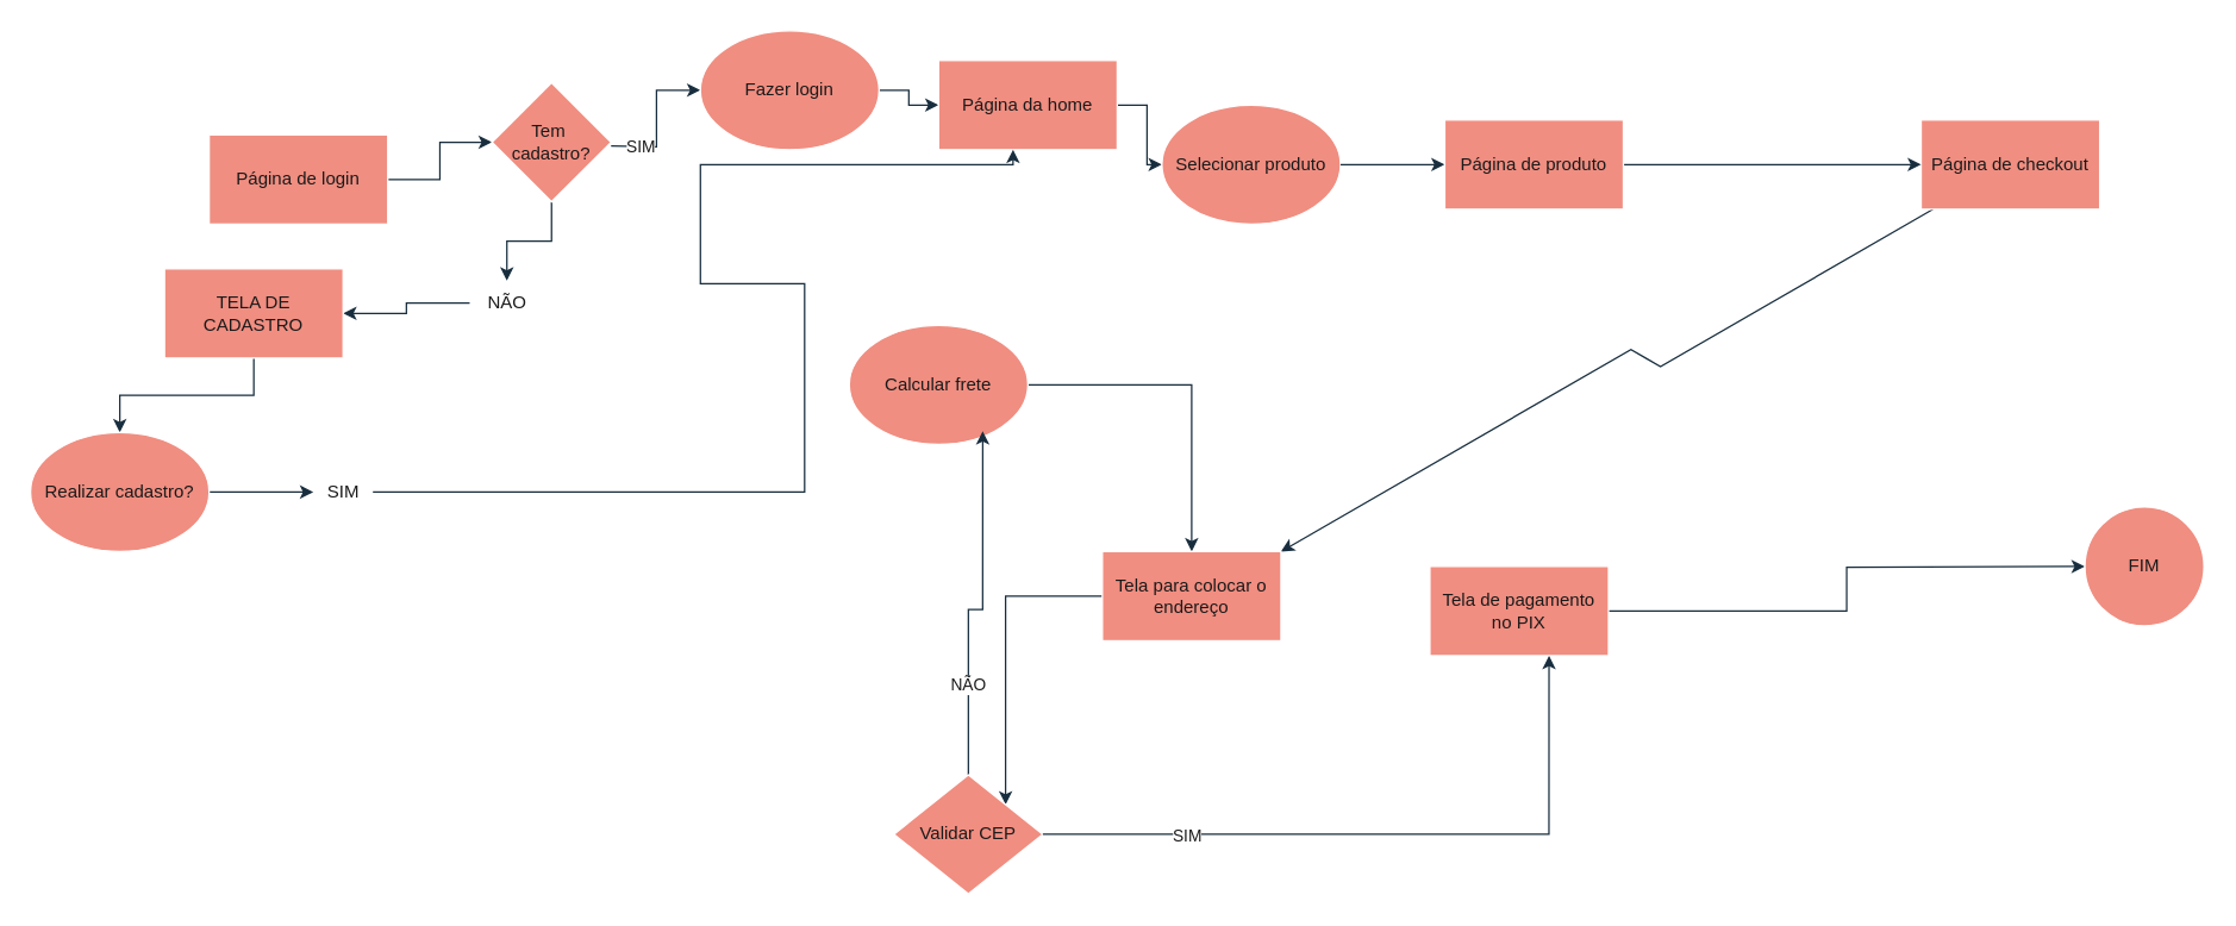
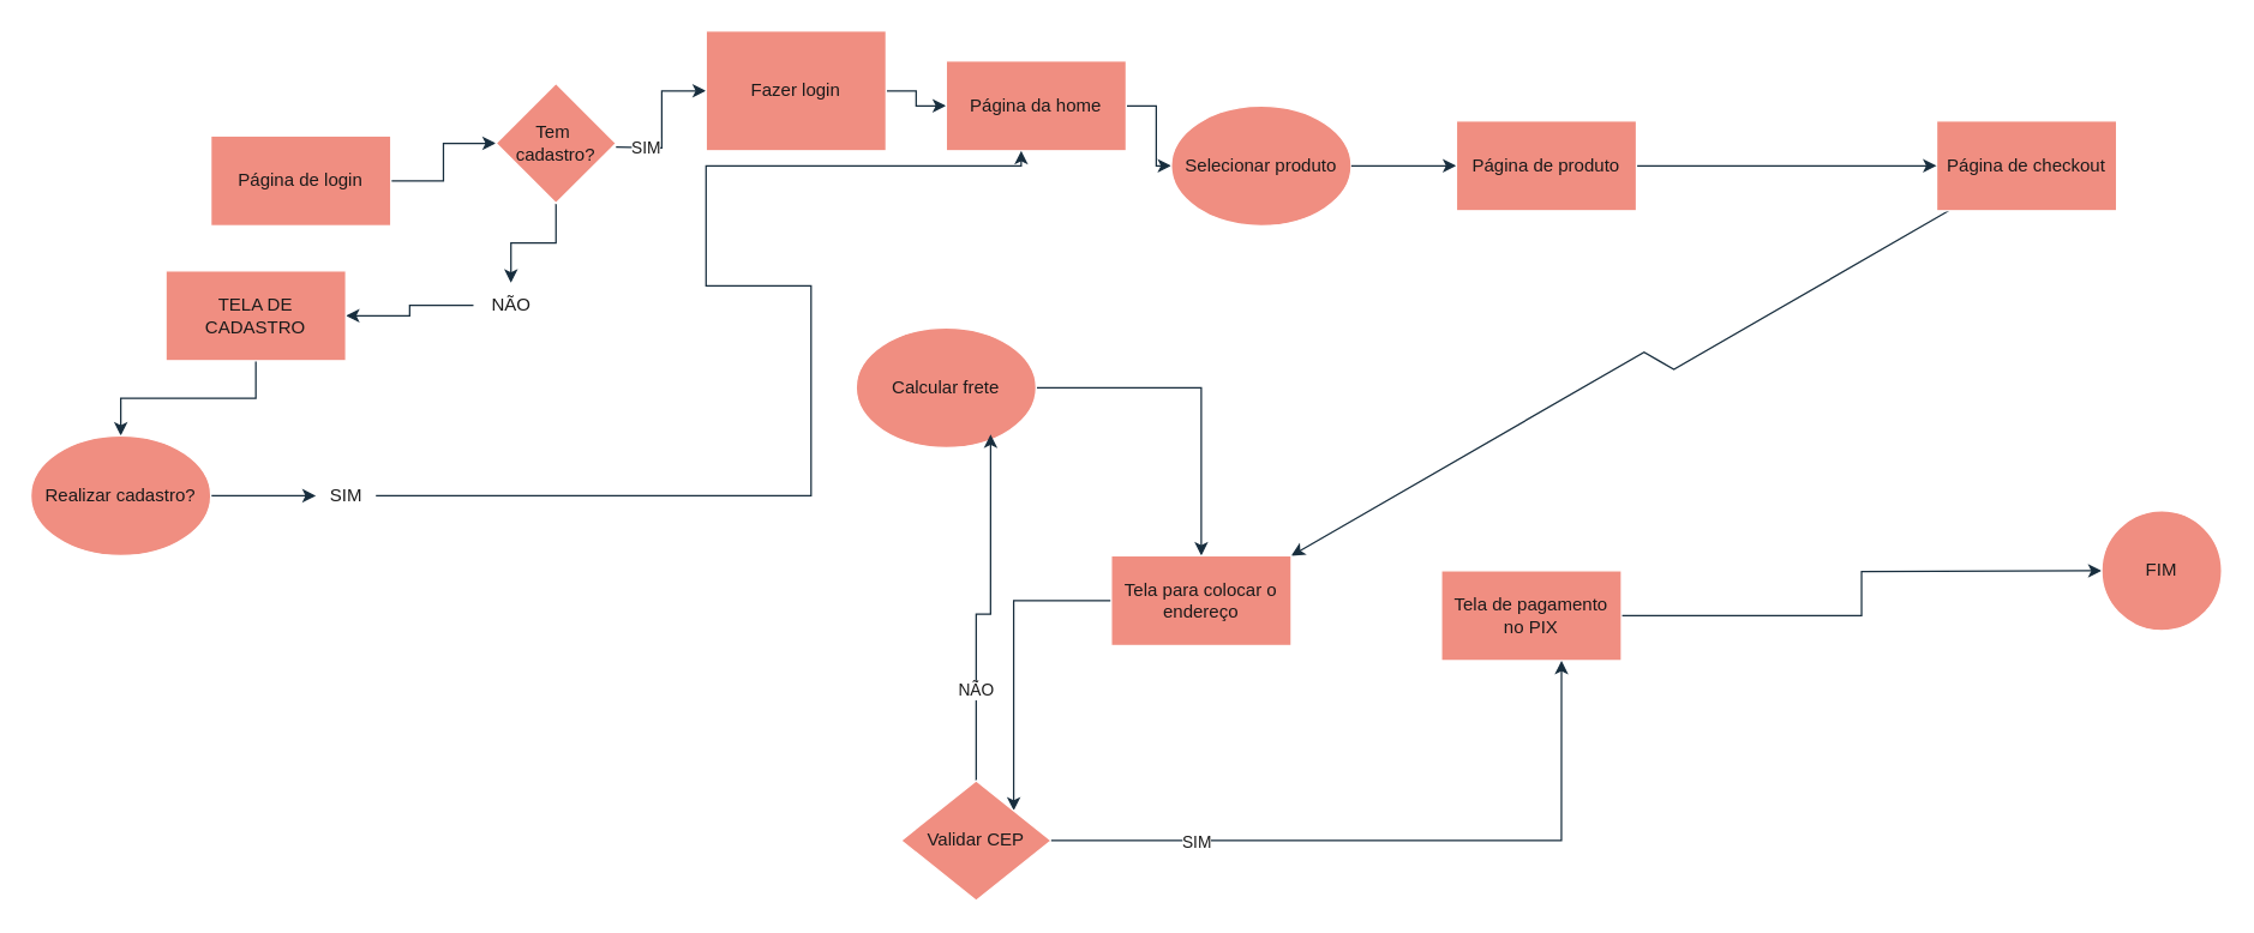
  <mxCell id="0" />
  <mxCell id="1" parent="0" />
  <mxCell id="2" value="" style="edgeStyle=orthogonalEdgeStyle;rounded=0;orthogonalLoop=1;jettySize=auto;html=1;labelBackgroundColor=none;strokeColor=#182E3E;fontColor=default;" edge="1" parent="1" source="3" target="5"><mxGeometry relative="1" as="geometry" /></mxCell>
  <mxCell id="3" value="Página de login" style="rounded=0;whiteSpace=wrap;html=1;labelBackgroundColor=none;fillColor=#F08E81;strokeColor=#FFFFFF;fontColor=#1A1A1A;" vertex="1" parent="1"><mxGeometry x="140" y="90" width="120" height="60" as="geometry" /></mxCell>
  <mxCell id="4" value="" style="edgeStyle=orthogonalEdgeStyle;rounded=0;orthogonalLoop=1;jettySize=auto;html=1;labelBackgroundColor=none;strokeColor=#182E3E;fontColor=default;" edge="1" parent="1" source="5" target="7"><mxGeometry relative="1" as="geometry" /></mxCell>
  <mxCell id="5" value="Tem&amp;nbsp;&lt;div&gt;cadastro?&lt;/div&gt;" style="rhombus;whiteSpace=wrap;html=1;labelBackgroundColor=none;fillColor=#F08E81;strokeColor=#FFFFFF;fontColor=#1A1A1A;" vertex="1" parent="1"><mxGeometry x="330" y="55" width="80" height="80" as="geometry" /></mxCell>
  <mxCell id="6" value="" style="edgeStyle=orthogonalEdgeStyle;rounded=0;orthogonalLoop=1;jettySize=auto;html=1;labelBackgroundColor=none;strokeColor=#182E3E;fontColor=default;" edge="1" parent="1" source="7" target="10"><mxGeometry relative="1" as="geometry" /></mxCell>
  <mxCell id="7" value="NÃO" style="text;html=1;align=center;verticalAlign=middle;resizable=0;points=[];autosize=1;strokeColor=none;fillColor=none;labelBackgroundColor=none;fontColor=#1A1A1A;" vertex="1" parent="1"><mxGeometry x="315" y="188" width="50" height="30" as="geometry" /></mxCell>
  <mxCell id="8" value="" style="edgeStyle=orthogonalEdgeStyle;rounded=0;orthogonalLoop=1;jettySize=auto;html=1;labelBackgroundColor=none;strokeColor=#182E3E;fontColor=default;entryX=0;entryY=0.5;entryDx=0;entryDy=0;" edge="1" parent="1" source="36" target="12"><mxGeometry relative="1" as="geometry"><mxPoint x="410" y="97.5" as="sourcePoint" /><mxPoint x="460" y="122.5" as="targetPoint" /></mxGeometry></mxCell>
  <mxCell id="9" value="" style="edgeStyle=orthogonalEdgeStyle;rounded=0;orthogonalLoop=1;jettySize=auto;html=1;labelBackgroundColor=none;strokeColor=#182E3E;fontColor=default;" edge="1" parent="1" source="10" target="23"><mxGeometry relative="1" as="geometry" /></mxCell>
  <mxCell id="10" value="TELA DE CADASTRO" style="rounded=0;whiteSpace=wrap;html=1;labelBackgroundColor=none;fillColor=#F08E81;strokeColor=#FFFFFF;fontColor=#1A1A1A;" vertex="1" parent="1"><mxGeometry x="110" y="180" width="120" height="60" as="geometry" /></mxCell>
  <mxCell id="11" value="" style="edgeStyle=orthogonalEdgeStyle;rounded=0;orthogonalLoop=1;jettySize=auto;html=1;labelBackgroundColor=none;strokeColor=#182E3E;fontColor=default;" edge="1" parent="1" source="12" target="13"><mxGeometry relative="1" as="geometry" /></mxCell>
  <mxCell id="12" value="Página da home" style="rounded=0;whiteSpace=wrap;html=1;labelBackgroundColor=none;fillColor=#F08E81;strokeColor=#FFFFFF;fontColor=#1A1A1A;" vertex="1" parent="1"><mxGeometry x="630" y="40" width="120" height="60" as="geometry" /></mxCell>
  <mxCell id="13" value="Selecionar produto" style="ellipse;whiteSpace=wrap;html=1;labelBackgroundColor=none;fillColor=#F08E81;strokeColor=#FFFFFF;fontColor=#1A1A1A;" vertex="1" parent="1"><mxGeometry x="780" y="70" width="120" height="80" as="geometry" /></mxCell>
  <mxCell id="14" style="edgeStyle=isometricEdgeStyle;rounded=0;orthogonalLoop=1;jettySize=auto;html=1;labelBackgroundColor=none;strokeColor=#182E3E;fontColor=default;entryX=1;entryY=0;entryDx=0;entryDy=0;" edge="1" parent="1" source="15" target="19"><mxGeometry relative="1" as="geometry"><mxPoint x="850" y="360" as="targetPoint" /></mxGeometry></mxCell>
  <mxCell id="15" value="Página de checkout" style="rounded=0;whiteSpace=wrap;html=1;labelBackgroundColor=none;fillColor=#F08E81;strokeColor=#FFFFFF;fontColor=#1A1A1A;" vertex="1" parent="1"><mxGeometry x="1290" y="80" width="120" height="60" as="geometry" /></mxCell>
  <mxCell id="16" value="" style="edgeStyle=orthogonalEdgeStyle;rounded=0;orthogonalLoop=1;jettySize=auto;html=1;labelBackgroundColor=none;strokeColor=#182E3E;fontColor=default;" edge="1" parent="1" source="17" target="19"><mxGeometry relative="1" as="geometry" /></mxCell>
  <mxCell id="17" value="Calcular frete" style="ellipse;whiteSpace=wrap;html=1;labelBackgroundColor=none;fillColor=#F08E81;strokeColor=#FFFFFF;fontColor=#1A1A1A;" vertex="1" parent="1"><mxGeometry x="570" y="218" width="120" height="80" as="geometry" /></mxCell>
  <mxCell id="18" value="" style="edgeStyle=orthogonalEdgeStyle;rounded=0;orthogonalLoop=1;jettySize=auto;html=1;strokeColor=#182E3E;fontColor=#1A1A1A;entryX=1;entryY=0;entryDx=0;entryDy=0;" edge="1" parent="1" source="19" target="29"><mxGeometry relative="1" as="geometry"><mxPoint x="800" y="510" as="targetPoint" /></mxGeometry></mxCell>
  <mxCell id="19" value="Tela para colocar o endereço" style="rounded=0;whiteSpace=wrap;html=1;labelBackgroundColor=none;fillColor=#F08E81;strokeColor=#FFFFFF;fontColor=#1A1A1A;" vertex="1" parent="1"><mxGeometry x="740" y="370" width="120" height="60" as="geometry" /></mxCell>
  <mxCell id="20" value="" style="edgeStyle=orthogonalEdgeStyle;rounded=0;orthogonalLoop=1;jettySize=auto;html=1;labelBackgroundColor=none;strokeColor=#182E3E;fontColor=default;" edge="1" parent="1" source="21"><mxGeometry relative="1" as="geometry"><mxPoint x="1400" y="380.059" as="targetPoint" /></mxGeometry></mxCell>
  <mxCell id="21" value="Tela de pagamento no PIX" style="rounded=0;whiteSpace=wrap;html=1;labelBackgroundColor=none;fillColor=#F08E81;strokeColor=#FFFFFF;fontColor=#1A1A1A;" vertex="1" parent="1"><mxGeometry x="960" y="380" width="120" height="60" as="geometry" /></mxCell>
  <mxCell id="22" value="" style="edgeStyle=orthogonalEdgeStyle;rounded=0;orthogonalLoop=1;jettySize=auto;html=1;labelBackgroundColor=none;strokeColor=#182E3E;fontColor=default;" edge="1" parent="1" source="23" target="31"><mxGeometry relative="1" as="geometry" /></mxCell>
  <mxCell id="23" value="Realizar cadastro?" style="ellipse;whiteSpace=wrap;html=1;labelBackgroundColor=none;fillColor=#F08E81;strokeColor=#FFFFFF;fontColor=#1A1A1A;" vertex="1" parent="1"><mxGeometry x="20" y="290" width="120" height="80" as="geometry" /></mxCell>
  <mxCell id="24" value="" style="edgeStyle=orthogonalEdgeStyle;rounded=0;orthogonalLoop=1;jettySize=auto;html=1;labelBackgroundColor=none;strokeColor=#182E3E;fontColor=default;entryX=0;entryY=0.5;entryDx=0;entryDy=0;" edge="1" parent="1" source="13" target="26"><mxGeometry relative="1" as="geometry"><mxPoint x="830" y="120" as="sourcePoint" /><mxPoint x="870" y="110" as="targetPoint" /></mxGeometry></mxCell>
  <mxCell id="25" value="" style="edgeStyle=orthogonalEdgeStyle;rounded=0;orthogonalLoop=1;jettySize=auto;html=1;labelBackgroundColor=none;strokeColor=#182E3E;fontColor=default;" edge="1" parent="1" source="26" target="15"><mxGeometry relative="1" as="geometry" /></mxCell>
  <mxCell id="26" value="Página de produto" style="rounded=0;whiteSpace=wrap;html=1;labelBackgroundColor=none;fillColor=#F08E81;strokeColor=#FFFFFF;fontColor=#1A1A1A;" vertex="1" parent="1"><mxGeometry x="970" y="80" width="120" height="60" as="geometry" /></mxCell>
  <mxCell id="27" value="" style="edgeStyle=orthogonalEdgeStyle;rounded=0;orthogonalLoop=1;jettySize=auto;html=1;strokeColor=#182E3E;fontColor=#1A1A1A;exitX=0.5;exitY=0;exitDx=0;exitDy=0;entryX=0.747;entryY=0.889;entryDx=0;entryDy=0;entryPerimeter=0;" edge="1" parent="1" source="29" target="17"><mxGeometry relative="1" as="geometry"><mxPoint x="650" y="490" as="sourcePoint" /><mxPoint x="600.059" y="439.953" as="targetPoint" /></mxGeometry></mxCell>
  <mxCell id="28" value="NÃO" style="edgeLabel;html=1;align=center;verticalAlign=middle;resizable=0;points=[];strokeColor=#FFFFFF;fontColor=#1A1A1A;fillColor=#F08E81;" vertex="1" connectable="0" parent="27"><mxGeometry x="-0.495" y="1" relative="1" as="geometry"><mxPoint as="offset" /></mxGeometry></mxCell>
  <mxCell id="29" value="Validar CEP" style="rhombus;whiteSpace=wrap;html=1;labelBackgroundColor=none;fillColor=#F08E81;strokeColor=#FFFFFF;fontColor=#1A1A1A;" vertex="1" parent="1"><mxGeometry x="600" y="520" width="100" height="80" as="geometry" /></mxCell>
  <mxCell id="30" style="edgeStyle=orthogonalEdgeStyle;rounded=0;orthogonalLoop=1;jettySize=auto;html=1;strokeColor=#182E3E;fontColor=#1A1A1A;entryX=0.417;entryY=1;entryDx=0;entryDy=0;entryPerimeter=0;" edge="1" parent="1" source="31" target="12"><mxGeometry relative="1" as="geometry"><mxPoint x="470" y="210" as="targetPoint" /><Array as="points"><mxPoint x="540" y="330" /><mxPoint x="540" y="190" /><mxPoint x="470" y="190" /><mxPoint x="470" y="110" /></Array></mxGeometry></mxCell>
  <mxCell id="31" value="SIM" style="text;html=1;align=center;verticalAlign=middle;resizable=0;points=[];autosize=1;strokeColor=none;fillColor=none;labelBackgroundColor=none;fontColor=#1A1A1A;" vertex="1" parent="1"><mxGeometry x="210" y="315" width="40" height="30" as="geometry" /></mxCell>
  <mxCell id="32" style="edgeStyle=orthogonalEdgeStyle;rounded=0;orthogonalLoop=1;jettySize=auto;html=1;entryX=0.667;entryY=1;entryDx=0;entryDy=0;entryPerimeter=0;strokeColor=#182E3E;fontColor=#1A1A1A;" edge="1" parent="1" source="29" target="21"><mxGeometry relative="1" as="geometry" /></mxCell>
  <mxCell id="33" value="SIM" style="edgeLabel;html=1;align=center;verticalAlign=middle;resizable=0;points=[];strokeColor=#FFFFFF;fontColor=#1A1A1A;fillColor=#F08E81;" vertex="1" connectable="0" parent="32"><mxGeometry x="-0.785" y="2" relative="1" as="geometry"><mxPoint x="47" y="2" as="offset" /></mxGeometry></mxCell>
  <mxCell id="34" value="" style="edgeStyle=orthogonalEdgeStyle;rounded=0;orthogonalLoop=1;jettySize=auto;html=1;labelBackgroundColor=none;strokeColor=#182E3E;fontColor=default;entryX=0;entryY=0.5;entryDx=0;entryDy=0;" edge="1" parent="1" target="36"><mxGeometry relative="1" as="geometry"><mxPoint x="410" y="97.5" as="sourcePoint" /><mxPoint x="610" y="80" as="targetPoint" /></mxGeometry></mxCell>
  <mxCell id="35" value="SIM" style="edgeLabel;html=1;align=center;verticalAlign=middle;resizable=0;points=[];strokeColor=#FFFFFF;fontColor=#1A1A1A;fillColor=#F08E81;" vertex="1" connectable="0" parent="34"><mxGeometry x="-0.592" relative="1" as="geometry"><mxPoint as="offset" /></mxGeometry></mxCell>
- <mxCell id="36" value="Fazer login" style="ellipse;whiteSpace=wrap;html=1;strokeColor=#FFFFFF;fontColor=#1A1A1A;fillColor=#F08E81;" vertex="1" parent="1"><mxGeometry x="470" y="20" width="120" height="80" as="geometry" /></mxCell>
+ <mxCell id="36" value="Fazer login" style="whiteSpace=wrap;html=1;strokeColor=#FFFFFF;fontColor=#1A1A1A;fillColor=#F08E81;rounded=0;" vertex="1" parent="1"><mxGeometry x="470" y="20" width="120" height="80" as="geometry" /></mxCell>
  <mxCell id="37" value="FIM" style="ellipse;whiteSpace=wrap;html=1;aspect=fixed;strokeColor=#FFFFFF;fontColor=#1A1A1A;fillColor=#F08E81;" vertex="1" parent="1"><mxGeometry x="1400" y="340" width="80" height="80" as="geometry" /></mxCell>
